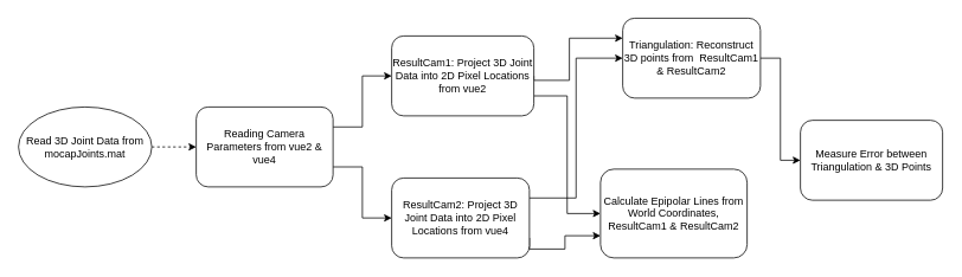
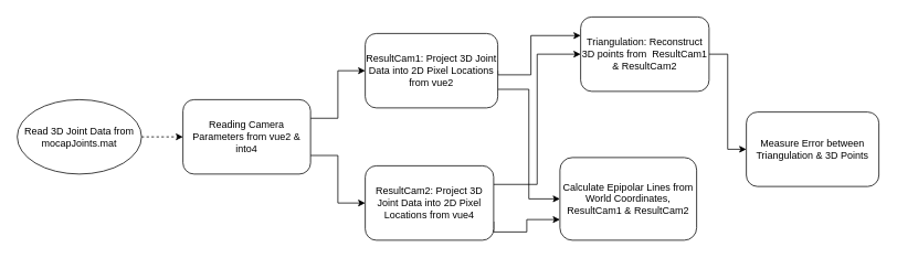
  <mxCell id="0" />
  <mxCell id="1" parent="0" />
  <mxCell id="2" style="edgeStyle=orthogonalEdgeStyle;rounded=0;orthogonalLoop=1;jettySize=auto;html=1;exitX=1;exitY=0.5;exitDx=0;exitDy=0;entryX=0;entryY=0.5;entryDx=0;entryDy=0;" edge="1" parent="1" source="3" target="7"><mxGeometry relative="1" as="geometry" /></mxCell>
  <mxCell id="3" value="Triangulation: Reconstruct 3D points from&amp;nbsp; ResultCam1 &amp;amp; ResultCam2" style="rounded=1;whiteSpace=wrap;html=1;" vertex="1" parent="1"><mxGeometry x="700" y="20" width="155" height="90" as="geometry" /></mxCell>
  <mxCell id="4" style="edgeStyle=orthogonalEdgeStyle;rounded=0;orthogonalLoop=1;jettySize=auto;html=1;exitX=1;exitY=0.25;exitDx=0;exitDy=0;entryX=0;entryY=0.5;entryDx=0;entryDy=0;" edge="1" parent="1" source="6" target="3"><mxGeometry relative="1" as="geometry" /></mxCell>
  <mxCell id="5" style="edgeStyle=orthogonalEdgeStyle;rounded=0;orthogonalLoop=1;jettySize=auto;html=1;exitX=1;exitY=0.75;exitDx=0;exitDy=0;entryX=0;entryY=0.75;entryDx=0;entryDy=0;" edge="1" parent="1" source="6" target="11"><mxGeometry relative="1" as="geometry"><Array as="points"><mxPoint x="595" y="280" /><mxPoint x="635" y="280" /><mxPoint x="635" y="265" /></Array></mxGeometry></mxCell>
  <mxCell id="6" value="ResultCam2: Project 3D Joint Data into 2D Pixel Locations from vue4" style="rounded=1;whiteSpace=wrap;html=1;" vertex="1" parent="1"><mxGeometry x="440" y="200" width="155" height="90" as="geometry" /></mxCell>
  <mxCell id="7" value="Measure Error between Triangulation &amp;amp; 3D Points" style="rounded=1;whiteSpace=wrap;html=1;" vertex="1" parent="1"><mxGeometry x="900" y="135" width="160" height="90" as="geometry" /></mxCell>
  <mxCell id="8" style="edgeStyle=orthogonalEdgeStyle;rounded=0;orthogonalLoop=1;jettySize=auto;html=1;exitX=1;exitY=0.75;exitDx=0;exitDy=0;entryX=0;entryY=0.5;entryDx=0;entryDy=0;" edge="1" parent="1" source="10" target="11"><mxGeometry relative="1" as="geometry" /></mxCell>
  <mxCell id="9" style="edgeStyle=orthogonalEdgeStyle;rounded=0;orthogonalLoop=1;jettySize=auto;html=1;exitX=1;exitY=0.5;exitDx=0;exitDy=0;entryX=0;entryY=0.25;entryDx=0;entryDy=0;" edge="1" parent="1" source="10" target="3"><mxGeometry relative="1" as="geometry"><Array as="points"><mxPoint x="640" y="90" /><mxPoint x="640" y="43" /></Array></mxGeometry></mxCell>
  <mxCell id="10" value="ResultCam1: Project 3D Joint Data into 2D Pixel Locations from vue2" style="rounded=1;whiteSpace=wrap;html=1;" vertex="1" parent="1"><mxGeometry x="440" y="40" width="160" height="90" as="geometry" /></mxCell>
  <mxCell id="11" value="Calculate Epipolar Lines from World Coordinates, ResultCam1 &amp;amp; ResultCam2" style="rounded=1;whiteSpace=wrap;html=1;" vertex="1" parent="1"><mxGeometry x="675" y="190" width="165" height="100" as="geometry" /></mxCell>
  <mxCell id="12" style="edgeStyle=orthogonalEdgeStyle;rounded=0;orthogonalLoop=1;jettySize=auto;html=1;exitX=1;exitY=0.25;exitDx=0;exitDy=0;entryX=0;entryY=0.5;entryDx=0;entryDy=0;" edge="1" parent="1" source="14" target="10"><mxGeometry relative="1" as="geometry" /></mxCell>
  <mxCell id="13" style="edgeStyle=orthogonalEdgeStyle;rounded=0;orthogonalLoop=1;jettySize=auto;html=1;exitX=1;exitY=0.75;exitDx=0;exitDy=0;entryX=0;entryY=0.5;entryDx=0;entryDy=0;" edge="1" parent="1" source="14" target="6"><mxGeometry relative="1" as="geometry" /></mxCell>
- <mxCell id="14" value="Reading Camera Parameters from vue2 &amp;amp; vue4" style="rounded=1;whiteSpace=wrap;html=1;" vertex="1" parent="1"><mxGeometry x="220" y="120" width="154" height="90" as="geometry" /></mxCell>
+ <mxCell id="14" value="Reading Camera Parameters from vue2 &amp;amp; into4" style="rounded=1;whiteSpace=wrap;html=1;" vertex="1" parent="1"><mxGeometry x="220" y="120" width="154" height="90" as="geometry" /></mxCell>
  <mxCell id="15" style="edgeStyle=orthogonalEdgeStyle;rounded=0;orthogonalLoop=1;jettySize=auto;html=1;exitX=1;exitY=0.5;exitDx=0;exitDy=0;entryX=0;entryY=0.5;entryDx=0;entryDy=0;dashed=1;" edge="1" parent="1" source="16" target="14"><mxGeometry relative="1" as="geometry" /></mxCell>
  <mxCell id="16" value="Read 3D Joint Data from mocapJoints.mat" style="ellipse;whiteSpace=wrap;html=1;" vertex="1" parent="1"><mxGeometry x="20" y="120" width="150" height="90" as="geometry" /></mxCell>
